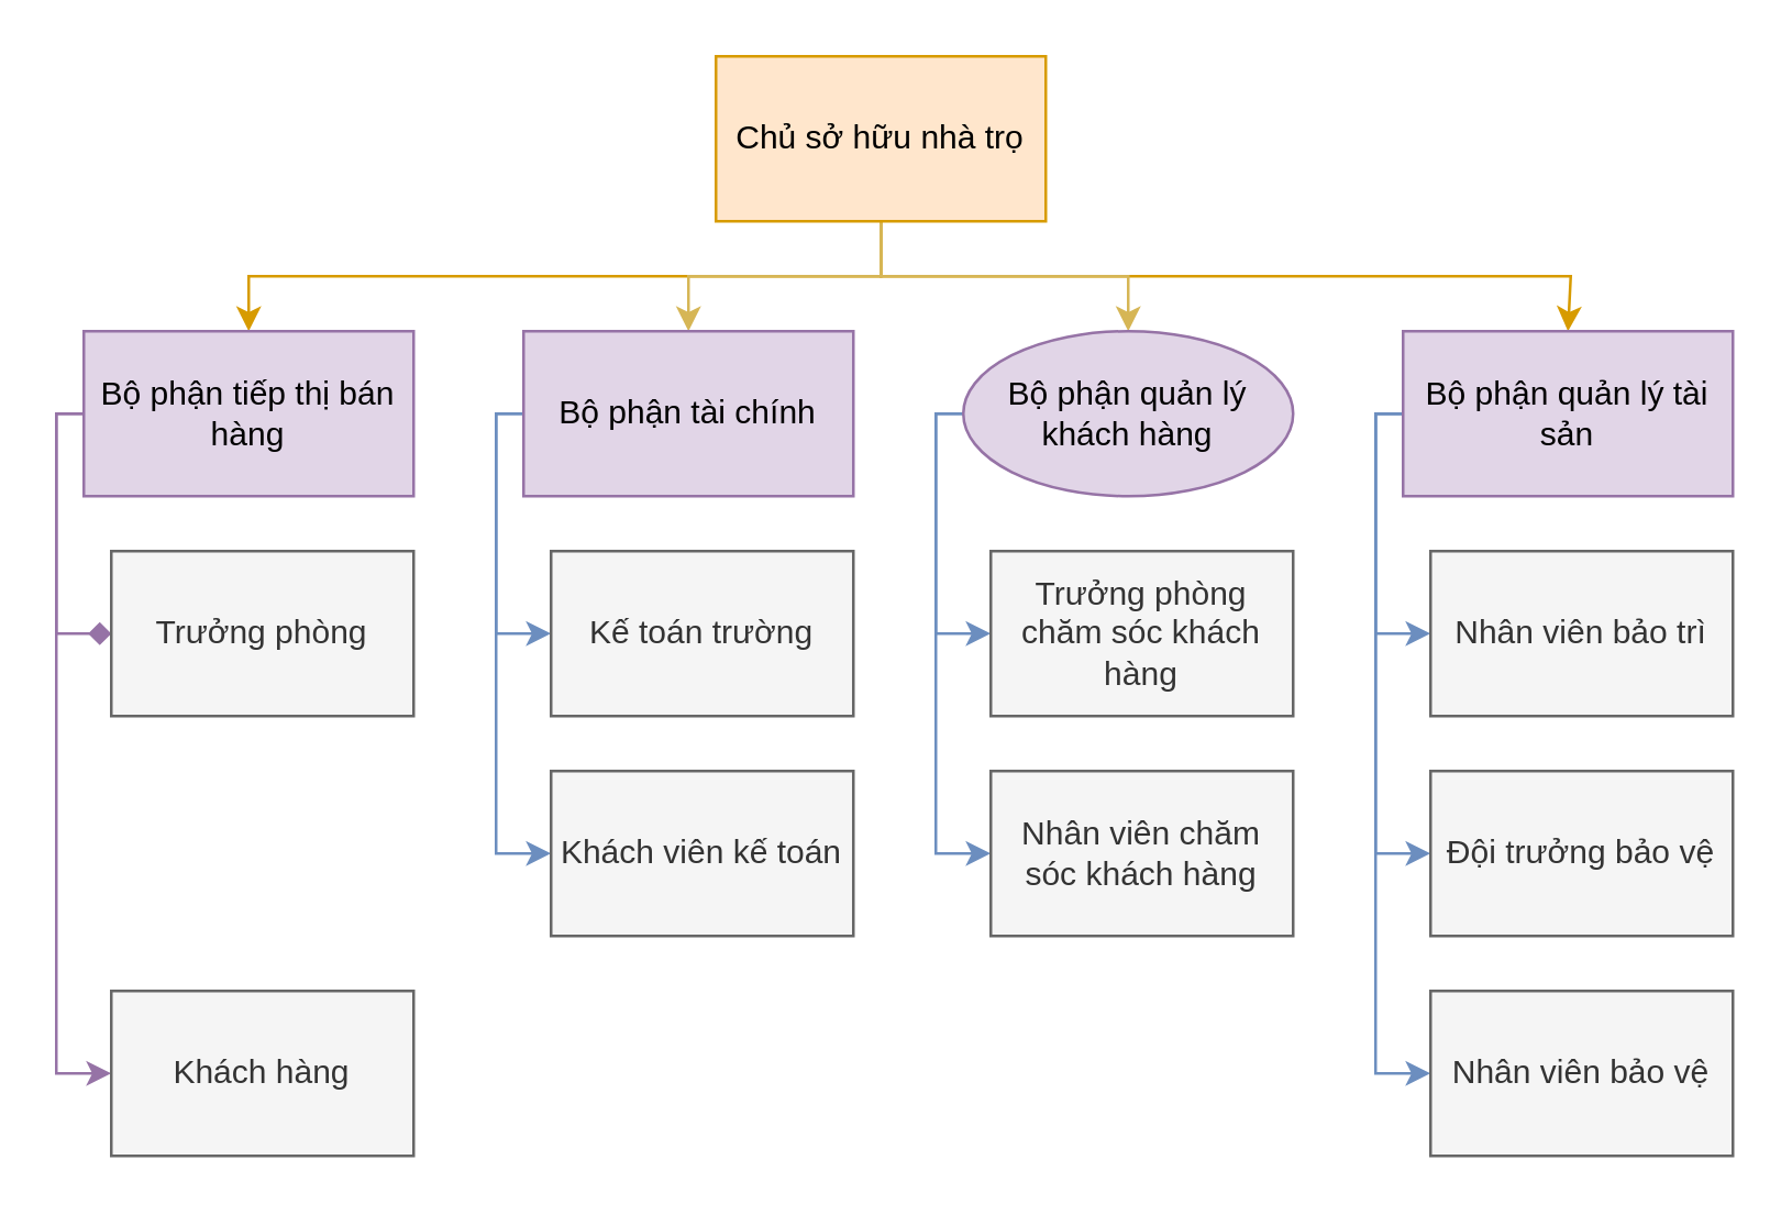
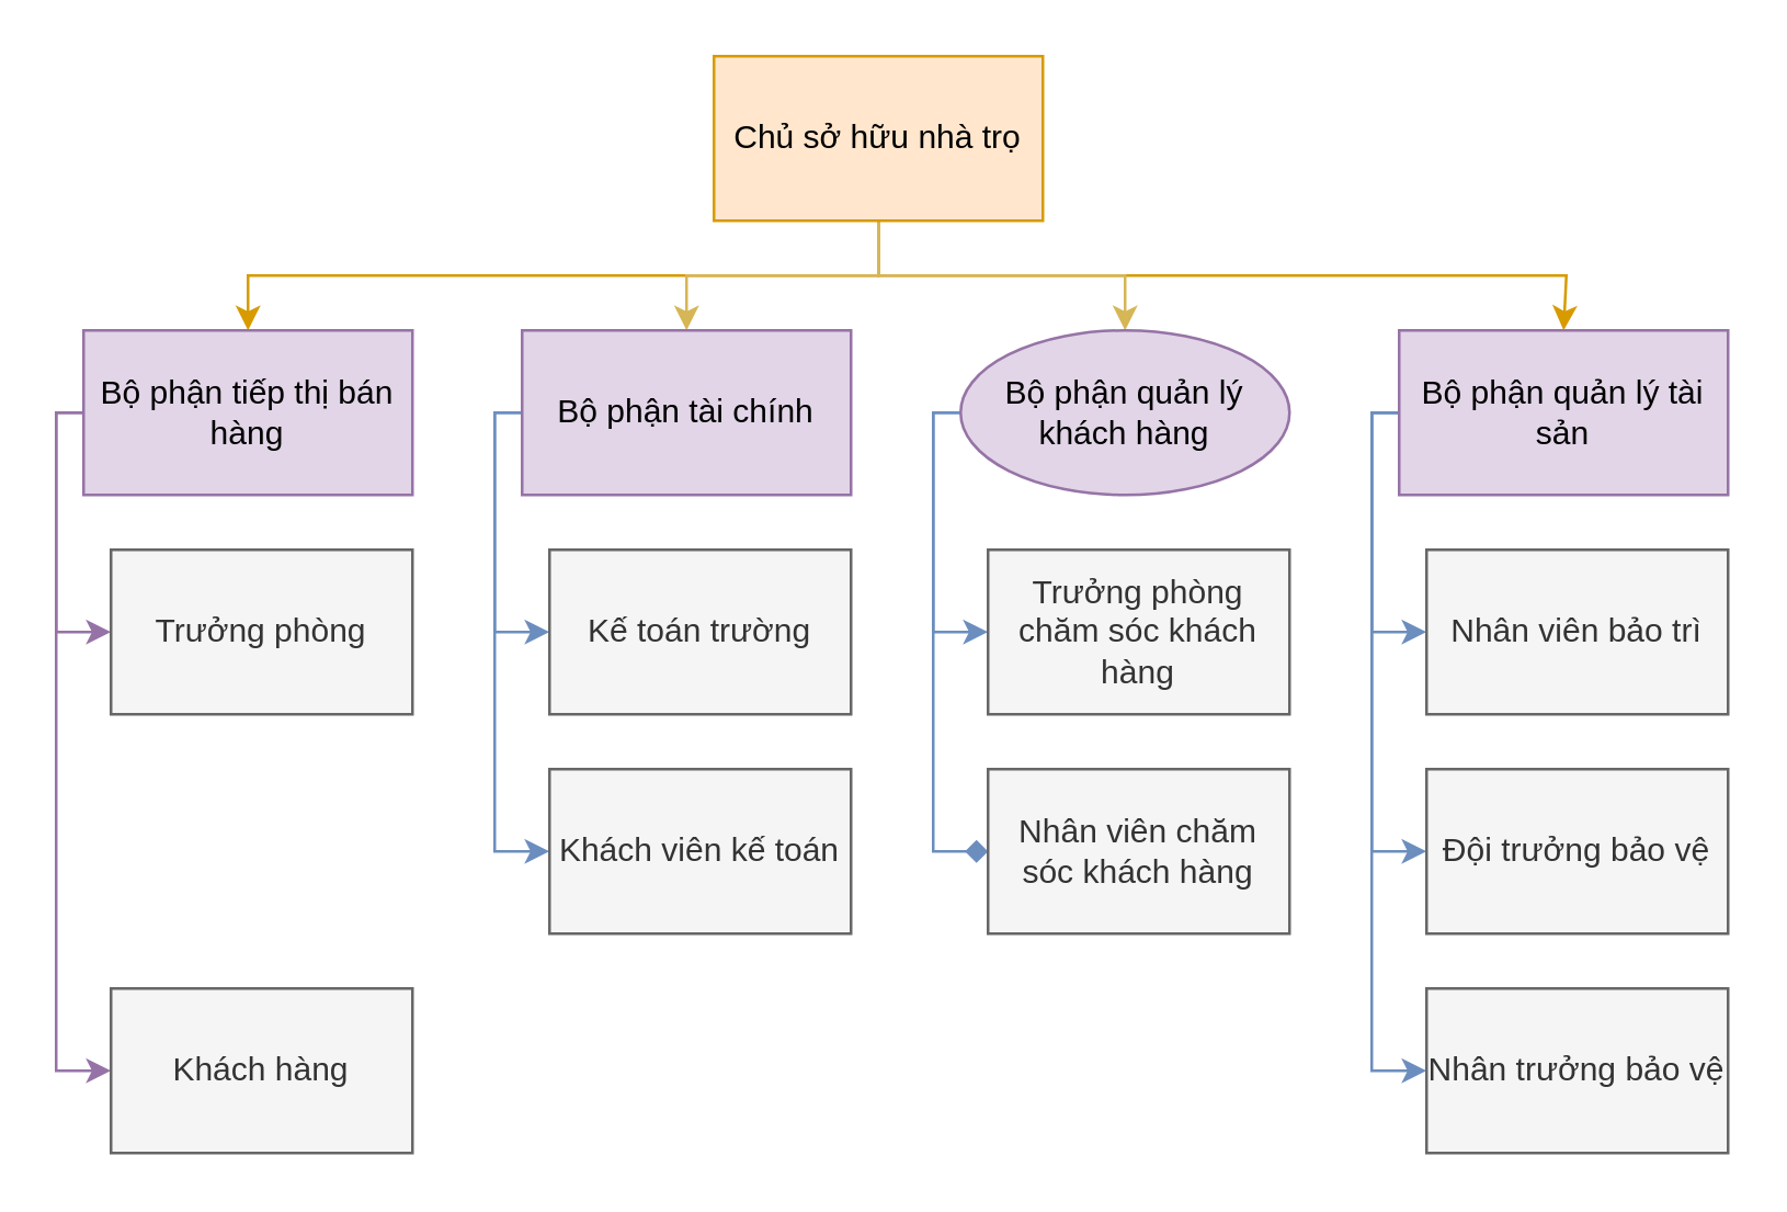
  <mxCell id="0" />
  <mxCell id="1" parent="0" />
  <mxCell id="2" style="edgeStyle=orthogonalEdgeStyle;rounded=0;orthogonalLoop=1;jettySize=auto;html=1;entryX=0.5;entryY=0;entryDx=0;entryDy=0;fillColor=#ffe6cc;strokeColor=#d79b00;" parent="1" source="6" edge="1"><mxGeometry relative="1" as="geometry"><mxPoint x="570" y="120" as="targetPoint" /><Array as="points"><mxPoint x="320" y="100" /><mxPoint x="571" y="100" /></Array></mxGeometry></mxCell>
  <mxCell id="3" style="edgeStyle=orthogonalEdgeStyle;rounded=0;orthogonalLoop=1;jettySize=auto;html=1;entryX=0.5;entryY=0;entryDx=0;entryDy=0;fillColor=#ffe6cc;strokeColor=#d79b00;" parent="1" source="6" target="24" edge="1"><mxGeometry relative="1" as="geometry"><Array as="points"><mxPoint x="320" y="100" /><mxPoint x="90" y="100" /></Array></mxGeometry></mxCell>
  <mxCell id="4" style="edgeStyle=orthogonalEdgeStyle;rounded=0;orthogonalLoop=1;jettySize=auto;html=1;fillColor=#fff2cc;strokeColor=#d6b656;" edge="1" parent="1" source="6" target="19"><mxGeometry relative="1" as="geometry"><Array as="points"><mxPoint x="320" y="100" /><mxPoint x="250" y="100" /></Array></mxGeometry></mxCell>
  <mxCell id="5" style="edgeStyle=orthogonalEdgeStyle;rounded=0;orthogonalLoop=1;jettySize=auto;html=1;entryX=0.5;entryY=0;entryDx=0;entryDy=0;fillColor=#fff2cc;strokeColor=#d6b656;" edge="1" parent="1" source="6" target="14"><mxGeometry relative="1" as="geometry" /></mxCell>
  <mxCell id="6" value="Chủ sở hữu nhà trọ" style="rounded=0;whiteSpace=wrap;html=1;fillColor=#ffe6cc;strokeColor=#d79b00;" parent="1" vertex="1"><mxGeometry x="260" y="20" width="120" height="60" as="geometry" /></mxCell>
  <mxCell id="7" style="edgeStyle=orthogonalEdgeStyle;rounded=0;orthogonalLoop=1;jettySize=auto;html=1;entryX=0;entryY=0.5;entryDx=0;entryDy=0;fillColor=#dae8fc;strokeColor=#6c8ebf;" edge="1" parent="1" source="10" target="11"><mxGeometry relative="1" as="geometry"><Array as="points"><mxPoint x="500" y="150" /><mxPoint x="500" y="230" /></Array></mxGeometry></mxCell>
  <mxCell id="8" style="edgeStyle=orthogonalEdgeStyle;rounded=0;orthogonalLoop=1;jettySize=auto;html=1;entryX=0;entryY=0.5;entryDx=0;entryDy=0;fillColor=#dae8fc;strokeColor=#6c8ebf;" edge="1" parent="1" source="10" target="16"><mxGeometry relative="1" as="geometry"><Array as="points"><mxPoint x="500" y="150" /><mxPoint x="500" y="310" /></Array></mxGeometry></mxCell>
  <mxCell id="9" style="edgeStyle=orthogonalEdgeStyle;rounded=0;orthogonalLoop=1;jettySize=auto;html=1;entryX=0;entryY=0.5;entryDx=0;entryDy=0;fillColor=#dae8fc;strokeColor=#6c8ebf;" edge="1" parent="1" source="10" target="27"><mxGeometry relative="1" as="geometry"><Array as="points"><mxPoint x="500" y="150" /><mxPoint x="500" y="390" /></Array></mxGeometry></mxCell>
  <mxCell id="10" value="Bộ phận quản lý tài sản" style="rounded=0;whiteSpace=wrap;html=1;fillColor=#e1d5e7;strokeColor=#9673a6;" parent="1" vertex="1"><mxGeometry x="510" y="120" width="120" height="60" as="geometry" /></mxCell>
  <mxCell id="11" value="Nhân viên bảo trì" style="rounded=0;whiteSpace=wrap;html=1;fillColor=#f5f5f5;fontColor=#333333;strokeColor=#666666;" parent="1" vertex="1"><mxGeometry x="520" y="200" width="110" height="60" as="geometry" /></mxCell>
  <mxCell id="12" style="edgeStyle=orthogonalEdgeStyle;rounded=0;orthogonalLoop=1;jettySize=auto;html=1;entryX=0;entryY=0.5;entryDx=0;entryDy=0;fillColor=#dae8fc;strokeColor=#6c8ebf;" edge="1" parent="1" source="14" target="28"><mxGeometry relative="1" as="geometry"><Array as="points"><mxPoint x="340" y="150" /><mxPoint x="340" y="230" /></Array></mxGeometry></mxCell>
- <mxCell id="13" style="edgeStyle=orthogonalEdgeStyle;rounded=0;orthogonalLoop=1;jettySize=auto;html=1;entryX=0;entryY=0.5;entryDx=0;entryDy=0;fillColor=#dae8fc;strokeColor=#6c8ebf;" edge="1" parent="1" source="14" target="15"><mxGeometry relative="1" as="geometry"><Array as="points"><mxPoint x="340" y="150" /><mxPoint x="340" y="310" /></Array></mxGeometry></mxCell>
+ <mxCell id="13" style="edgeStyle=orthogonalEdgeStyle;rounded=0;orthogonalLoop=1;jettySize=auto;html=1;entryX=0;entryY=0.5;entryDx=0;entryDy=0;fillColor=#dae8fc;strokeColor=#6c8ebf;endArrow=diamond;" edge="1" parent="1" source="14" target="15"><mxGeometry relative="1" as="geometry"><Array as="points"><mxPoint x="340" y="150" /><mxPoint x="340" y="310" /></Array></mxGeometry></mxCell>
  <mxCell id="14" value="Bộ phận quản lý khách hàng" style="ellipse;whiteSpace=wrap;html=1;fillColor=#e1d5e7;strokeColor=#9673a6;" parent="1" vertex="1"><mxGeometry x="350" y="120" width="120" height="60" as="geometry" /></mxCell>
  <mxCell id="15" value="Nhân viên chăm sóc khách hàng" style="rounded=0;whiteSpace=wrap;html=1;fillColor=#f5f5f5;fontColor=#333333;strokeColor=#666666;" parent="1" vertex="1"><mxGeometry x="360" y="280" width="110" height="60" as="geometry" /></mxCell>
  <mxCell id="16" value="Đội trưởng bảo vệ" style="rounded=0;whiteSpace=wrap;html=1;fillColor=#f5f5f5;fontColor=#333333;strokeColor=#666666;" parent="1" vertex="1"><mxGeometry x="520" y="280" width="110" height="60" as="geometry" /></mxCell>
  <mxCell id="17" style="edgeStyle=orthogonalEdgeStyle;rounded=0;orthogonalLoop=1;jettySize=auto;html=1;entryX=0;entryY=0.5;entryDx=0;entryDy=0;fillColor=#dae8fc;strokeColor=#6c8ebf;" edge="1" parent="1" source="19" target="20"><mxGeometry relative="1" as="geometry"><Array as="points"><mxPoint x="180" y="150" /><mxPoint x="180" y="230" /></Array></mxGeometry></mxCell>
  <mxCell id="18" style="edgeStyle=orthogonalEdgeStyle;rounded=0;orthogonalLoop=1;jettySize=auto;html=1;entryX=0;entryY=0.5;entryDx=0;entryDy=0;fillColor=#dae8fc;strokeColor=#6c8ebf;" edge="1" parent="1" source="19" target="21"><mxGeometry relative="1" as="geometry"><Array as="points"><mxPoint x="180" y="150" /><mxPoint x="180" y="310" /></Array></mxGeometry></mxCell>
  <mxCell id="19" value="Bộ phận tài chính" style="rounded=0;whiteSpace=wrap;html=1;fillColor=#e1d5e7;strokeColor=#9673a6;" parent="1" vertex="1"><mxGeometry x="190" y="120" width="120" height="60" as="geometry" /></mxCell>
  <mxCell id="20" value="Kế toán trường" style="rounded=0;whiteSpace=wrap;html=1;fillColor=#f5f5f5;fontColor=#333333;strokeColor=#666666;" parent="1" vertex="1"><mxGeometry x="200" y="200" width="110" height="60" as="geometry" /></mxCell>
  <mxCell id="21" value="Khách viên kế toán" style="rounded=0;whiteSpace=wrap;html=1;fillColor=#f5f5f5;fontColor=#333333;strokeColor=#666666;" parent="1" vertex="1"><mxGeometry x="200" y="280" width="110" height="60" as="geometry" /></mxCell>
- <mxCell id="22" style="edgeStyle=orthogonalEdgeStyle;rounded=0;orthogonalLoop=1;jettySize=auto;html=1;entryX=0;entryY=0.5;entryDx=0;entryDy=0;fillColor=#e1d5e7;strokeColor=#9673a6;endArrow=diamond;" parent="1" source="24" target="25" edge="1"><mxGeometry relative="1" as="geometry"><Array as="points"><mxPoint x="20" y="150" /><mxPoint x="20" y="230" /></Array></mxGeometry></mxCell>
+ <mxCell id="22" style="edgeStyle=orthogonalEdgeStyle;rounded=0;orthogonalLoop=1;jettySize=auto;html=1;entryX=0;entryY=0.5;entryDx=0;entryDy=0;fillColor=#e1d5e7;strokeColor=#9673a6;" parent="1" source="24" target="25" edge="1"><mxGeometry relative="1" as="geometry"><Array as="points"><mxPoint x="20" y="150" /><mxPoint x="20" y="230" /></Array></mxGeometry></mxCell>
  <mxCell id="23" style="edgeStyle=orthogonalEdgeStyle;rounded=0;orthogonalLoop=1;jettySize=auto;html=1;entryX=0;entryY=0.5;entryDx=0;entryDy=0;fillColor=#e1d5e7;strokeColor=#9673a6;" parent="1" source="24" target="26" edge="1"><mxGeometry relative="1" as="geometry"><Array as="points"><mxPoint x="20" y="150" /><mxPoint x="20" y="390" /></Array></mxGeometry></mxCell>
  <mxCell id="24" value="&lt;span style=&quot;text-align: left;&quot;&gt;Bộ phận tiếp thị bán hàng&lt;/span&gt;" style="rounded=0;whiteSpace=wrap;html=1;fillColor=#e1d5e7;strokeColor=#9673a6;" parent="1" vertex="1"><mxGeometry x="30" y="120" width="120" height="60" as="geometry" /></mxCell>
  <mxCell id="25" value="Trưởng phòng" style="rounded=0;whiteSpace=wrap;html=1;fillColor=#f5f5f5;strokeColor=#666666;fontColor=#333333;" parent="1" vertex="1"><mxGeometry x="40" y="200" width="110" height="60" as="geometry" /></mxCell>
  <mxCell id="26" value="Khách hàng" style="rounded=0;whiteSpace=wrap;html=1;fillColor=#f5f5f5;fontColor=#333333;strokeColor=#666666;" parent="1" vertex="1"><mxGeometry x="40" y="360" width="110" height="60" as="geometry" /></mxCell>
- <mxCell id="27" value="Nhân viên bảo vệ" style="rounded=0;whiteSpace=wrap;html=1;fillColor=#f5f5f5;fontColor=#333333;strokeColor=#666666;" parent="1" vertex="1"><mxGeometry x="520" y="360" width="110" height="60" as="geometry" /></mxCell>
+ <mxCell id="27" value="Nhân trưởng bảo vệ" style="rounded=0;whiteSpace=wrap;html=1;fillColor=#f5f5f5;fontColor=#333333;strokeColor=#666666;" parent="1" vertex="1"><mxGeometry x="520" y="360" width="110" height="60" as="geometry" /></mxCell>
  <mxCell id="28" value="Trưởng phòng chăm sóc khách hàng" style="rounded=0;whiteSpace=wrap;html=1;fillColor=#f5f5f5;fontColor=#333333;strokeColor=#666666;" vertex="1" parent="1"><mxGeometry x="360" y="200" width="110" height="60" as="geometry" /></mxCell>
